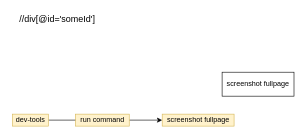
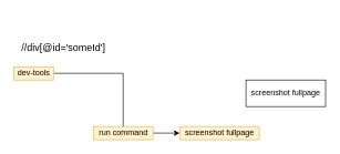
  <mxCell id="0" />
  <mxCell id="1" parent="0" />
- <mxCell id="2" value="&lt;font style=&quot;font-size: 15px&quot;&gt;//div[@id='someId']&lt;/font&gt;" style="text;html=1;strokeColor=none;fillColor=none;align=left;verticalAlign=middle;whiteSpace=wrap;rounded=0;" parent="1" vertex="1"><mxGeometry x="30" y="20" width="140" height="20" as="geometry" /></mxCell>
+ <mxCell id="2" value="&lt;font style=&quot;font-size: 15px&quot;&gt;//div[@id='someId']&lt;/font&gt;" style="text;html=1;strokeColor=none;fillColor=none;align=left;verticalAlign=middle;whiteSpace=wrap;rounded=0;" parent="1" vertex="1"><mxGeometry x="30" y="60" width="140" height="20" as="geometry" /></mxCell>
  <mxCell id="3" value="" style="edgeStyle=orthogonalEdgeStyle;rounded=0;orthogonalLoop=1;jettySize=auto;html=1;" edge="1" parent="1" source="4" target="7"><mxGeometry relative="1" as="geometry" /></mxCell>
- <mxCell id="4" value="run command" style="text;html=1;align=center;verticalAlign=middle;resizable=0;points=[];autosize=1;fillColor=#fff2cc;strokeColor=#d6b656;" vertex="1" parent="1"><mxGeometry x="125" y="190" width="90" height="20" as="geometry" /></mxCell>
+ <mxCell id="4" value="run command" style="text;html=1;align=center;verticalAlign=middle;resizable=0;points=[];autosize=1;fillColor=#fff2cc;strokeColor=#d6b656;" vertex="1" parent="1"><mxGeometry x="140" y="190" width="90" height="20" as="geometry" /></mxCell>
  <mxCell id="5" value="" style="edgeStyle=orthogonalEdgeStyle;rounded=0;orthogonalLoop=1;jettySize=auto;html=1;endArrow=none;" edge="1" parent="1" source="6" target="4"><mxGeometry relative="1" as="geometry" /></mxCell>
- <mxCell id="6" value="dev-tools" style="text;html=1;align=center;verticalAlign=middle;resizable=0;points=[];autosize=1;fillColor=#fff2cc;strokeColor=#d6b656;" vertex="1" parent="1"><mxGeometry x="20" y="190" width="60" height="20" as="geometry" /></mxCell>
+ <mxCell id="6" value="dev-tools" style="text;html=1;align=center;verticalAlign=middle;resizable=0;points=[];autosize=1;fillColor=#fff2cc;strokeColor=#d6b656;" vertex="1" parent="1"><mxGeometry x="20" y="100" width="60" height="20" as="geometry" /></mxCell>
  <mxCell id="7" value="screenshot fullpage" style="text;html=1;align=center;verticalAlign=middle;resizable=0;points=[];autosize=1;fillColor=#fff2cc;strokeColor=#d6b656;" vertex="1" parent="1"><mxGeometry x="270" y="190" width="120" height="20" as="geometry" /></mxCell>
  <mxCell id="8" value="&lt;span style=&quot;font-family: &amp;#34;helvetica&amp;#34;&quot;&gt;screenshot fullpage&lt;/span&gt;" style="rounded=0;whiteSpace=wrap;html=1;align=center;" vertex="1" parent="1"><mxGeometry x="370" y="120" width="120" height="40" as="geometry" /></mxCell>
